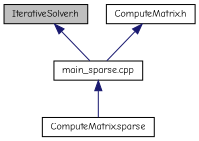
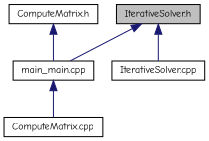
  digraph {
    fontname="Comic Neue"
    node [color=black fillcolor=white fontname="Comic Neue" fontsize=10 shape=record style=filled]
    edge [color=midnightblue dir=back fontname="Comic Neue" fontsize=10 labelfontname=Helvetica labelfontsize=10 style=solid]
    n1 [fillcolor=grey75 fontcolor=black height=0.2 label="IterativeSolver.h" width=0.4]
-   n2 [height=0.2 label="main_sparse.cpp" width=0.4]
+   n2 [height=0.2 label="main_main.cpp" width=0.4]
+   n3 [height=0.2 label="IterativeSolver.cpp" width=0.4]
    n4 [height=0.2 label="ComputeMatrix.h" width=0.4]
-   n5 [height=0.2 label="ComputeMatrix.sparse" width=0.4]
+   n5 [height=0.2 label="ComputeMatrix.cpp" width=0.4]
    n1 -> n2
+   n1 -> n3
    n2 -> n5
    n4 -> n2
  }
